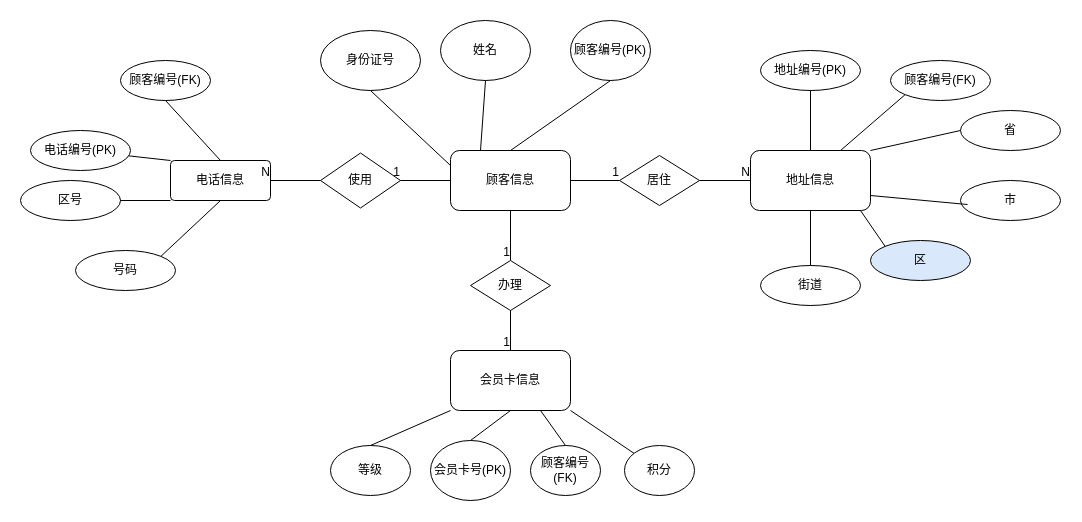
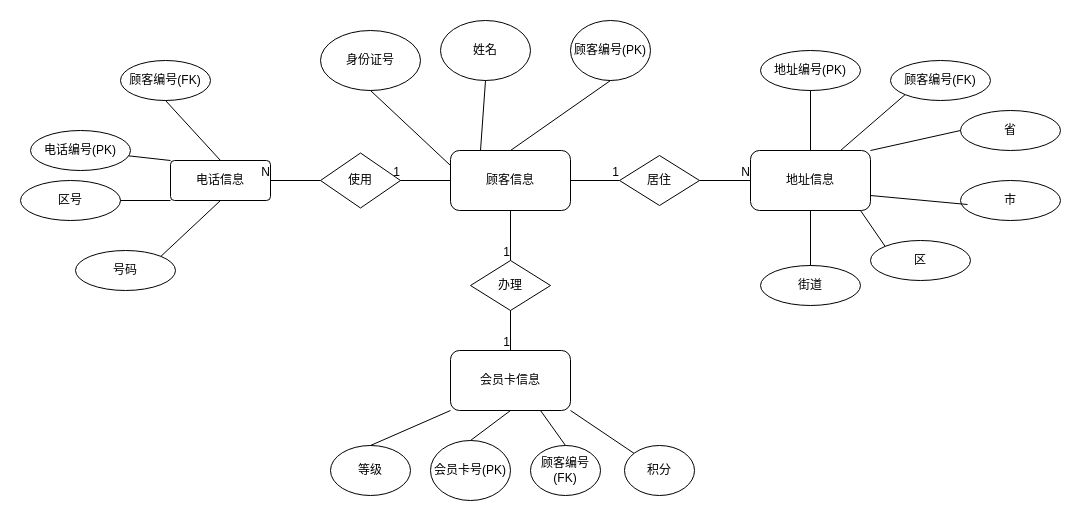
  <mxCell id="0" />
  <mxCell id="1" parent="0" />
  <mxCell id="2" value="顾客信息" style="rounded=1;whiteSpace=wrap;html=1;" vertex="1" parent="1"><mxGeometry x="450" y="150" width="120" height="60" as="geometry" /></mxCell>
  <mxCell id="3" value="会员卡信息" style="rounded=1;whiteSpace=wrap;html=1;" vertex="1" parent="1"><mxGeometry x="450" y="350" width="120" height="60" as="geometry" /></mxCell>
  <mxCell id="4" value="顾客编号(FK)" style="ellipse;whiteSpace=wrap;html=1;" vertex="1" parent="1"><mxGeometry x="530" y="445" width="70" height="50" as="geometry" /></mxCell>
  <mxCell id="5" value="积分" style="ellipse;whiteSpace=wrap;html=1;" vertex="1" parent="1"><mxGeometry x="624" y="445" width="70" height="50" as="geometry" /></mxCell>
  <mxCell id="6" value="会员卡号(PK)" style="ellipse;whiteSpace=wrap;html=1;" vertex="1" parent="1"><mxGeometry x="430" y="440" width="80" height="60" as="geometry" /></mxCell>
  <mxCell id="7" value="等级" style="ellipse;whiteSpace=wrap;html=1;" vertex="1" parent="1"><mxGeometry x="330" y="445" width="80" height="50" as="geometry" /></mxCell>
  <mxCell id="8" value="" style="endArrow=none;html=1;exitX=0;exitY=1;exitDx=0;exitDy=0;entryX=0.5;entryY=0;entryDx=0;entryDy=0;" edge="1" parent="1" source="3" target="7"><mxGeometry width="50" height="50" relative="1" as="geometry"><mxPoint x="570" y="340" as="sourcePoint" /><mxPoint x="620" y="290" as="targetPoint" /></mxGeometry></mxCell>
  <mxCell id="9" value="" style="endArrow=none;html=1;exitX=0.5;exitY=0;exitDx=0;exitDy=0;entryX=0.5;entryY=1;entryDx=0;entryDy=0;" edge="1" parent="1" source="6" target="3"><mxGeometry width="50" height="50" relative="1" as="geometry"><mxPoint x="440" y="340" as="sourcePoint" /><mxPoint x="490" y="290" as="targetPoint" /></mxGeometry></mxCell>
  <mxCell id="10" value="办理" style="rhombus;whiteSpace=wrap;html=1;" vertex="1" parent="1"><mxGeometry x="470" y="260" width="80" height="50" as="geometry" /></mxCell>
  <mxCell id="11" value="" style="endArrow=none;html=1;exitX=1;exitY=1;exitDx=0;exitDy=0;" edge="1" parent="1" source="3" target="5"><mxGeometry width="50" height="50" relative="1" as="geometry"><mxPoint x="510" y="340" as="sourcePoint" /><mxPoint x="560" y="290" as="targetPoint" /></mxGeometry></mxCell>
  <mxCell id="12" value="" style="endArrow=none;html=1;exitX=0.5;exitY=0;exitDx=0;exitDy=0;entryX=0.75;entryY=1;entryDx=0;entryDy=0;" edge="1" parent="1" source="4" target="3"><mxGeometry width="50" height="50" relative="1" as="geometry"><mxPoint x="450" y="340" as="sourcePoint" /><mxPoint x="500" y="290" as="targetPoint" /></mxGeometry></mxCell>
  <mxCell id="13" value="姓名" style="ellipse;whiteSpace=wrap;html=1;" vertex="1" parent="1"><mxGeometry x="440" y="20" width="90" height="60" as="geometry" /></mxCell>
  <mxCell id="14" value="" style="endArrow=none;html=1;exitX=0.5;exitY=1;exitDx=0;exitDy=0;entryX=0.25;entryY=0;entryDx=0;entryDy=0;" edge="1" parent="1" source="13" target="2"><mxGeometry width="50" height="50" relative="1" as="geometry"><mxPoint x="450" y="210" as="sourcePoint" /><mxPoint x="500" y="160" as="targetPoint" /></mxGeometry></mxCell>
  <mxCell id="15" value="顾客编号(PK)" style="ellipse;whiteSpace=wrap;html=1;" vertex="1" parent="1"><mxGeometry x="570" y="20" width="80" height="60" as="geometry" /></mxCell>
  <mxCell id="16" value="" style="endArrow=none;html=1;entryX=0.5;entryY=1;entryDx=0;entryDy=0;exitX=0.5;exitY=0;exitDx=0;exitDy=0;" edge="1" parent="1" source="2" target="15"><mxGeometry width="50" height="50" relative="1" as="geometry"><mxPoint x="480" y="210" as="sourcePoint" /><mxPoint x="530" y="160" as="targetPoint" /></mxGeometry></mxCell>
  <mxCell id="17" value="地址信息" style="rounded=1;whiteSpace=wrap;html=1;" vertex="1" parent="1"><mxGeometry x="750" y="150" width="120" height="60" as="geometry" /></mxCell>
  <mxCell id="18" value="居住" style="rhombus;whiteSpace=wrap;html=1;" vertex="1" parent="1"><mxGeometry x="619" y="155" width="80" height="50" as="geometry" /></mxCell>
  <mxCell id="19" value="使用" style="rhombus;whiteSpace=wrap;html=1;" vertex="1" parent="1"><mxGeometry x="320" y="152.5" width="80" height="55" as="geometry" /></mxCell>
  <mxCell id="20" value="" style="endArrow=none;html=1;rounded=0;exitX=0.5;exitY=1;exitDx=0;exitDy=0;entryX=0.5;entryY=0;entryDx=0;entryDy=0;" edge="1" parent="1" source="2" target="10"><mxGeometry relative="1" as="geometry"><mxPoint x="450" y="260" as="sourcePoint" /><mxPoint x="610" y="260" as="targetPoint" /></mxGeometry></mxCell>
  <mxCell id="21" value="1" style="resizable=0;html=1;align=right;verticalAlign=bottom;" connectable="0" vertex="1" parent="20"><mxGeometry x="1" relative="1" as="geometry" /></mxCell>
  <mxCell id="22" value="" style="endArrow=none;html=1;rounded=0;exitX=1;exitY=0.5;exitDx=0;exitDy=0;" edge="1" parent="1" source="18" target="17"><mxGeometry relative="1" as="geometry"><mxPoint x="650" y="260" as="sourcePoint" /><mxPoint x="810" y="260" as="targetPoint" /></mxGeometry></mxCell>
  <mxCell id="23" value="N" style="resizable=0;html=1;align=right;verticalAlign=bottom;" connectable="0" vertex="1" parent="22"><mxGeometry x="1" relative="1" as="geometry" /></mxCell>
  <mxCell id="24" value="" style="endArrow=none;html=1;rounded=0;exitX=1;exitY=0.5;exitDx=0;exitDy=0;entryX=0;entryY=0.5;entryDx=0;entryDy=0;" edge="1" parent="1" source="2" target="18"><mxGeometry relative="1" as="geometry"><mxPoint x="650" y="260" as="sourcePoint" /><mxPoint x="810" y="260" as="targetPoint" /></mxGeometry></mxCell>
  <mxCell id="25" value="1" style="resizable=0;html=1;align=right;verticalAlign=bottom;" connectable="0" vertex="1" parent="24"><mxGeometry x="1" relative="1" as="geometry" /></mxCell>
  <mxCell id="26" value="" style="endArrow=none;html=1;rounded=0;exitX=0.5;exitY=1;exitDx=0;exitDy=0;entryX=0.5;entryY=0;entryDx=0;entryDy=0;" edge="1" parent="1" source="10" target="3"><mxGeometry relative="1" as="geometry"><mxPoint x="410" y="260" as="sourcePoint" /><mxPoint x="570" y="260" as="targetPoint" /></mxGeometry></mxCell>
  <mxCell id="27" value="1" style="resizable=0;html=1;align=right;verticalAlign=bottom;" connectable="0" vertex="1" parent="26"><mxGeometry x="1" relative="1" as="geometry" /></mxCell>
- <mxCell id="28" value="区" style="ellipse;whiteSpace=wrap;html=1;align=center;fillColor=#dae8fc;" vertex="1" parent="1"><mxGeometry x="870" y="240" width="100" height="40" as="geometry" /></mxCell>
+ <mxCell id="28" value="区" style="ellipse;whiteSpace=wrap;html=1;align=center;" vertex="1" parent="1"><mxGeometry x="870" y="240" width="100" height="40" as="geometry" /></mxCell>
  <mxCell id="29" value="顾客编号(FK)" style="ellipse;whiteSpace=wrap;html=1;align=center;" vertex="1" parent="1"><mxGeometry x="890" y="60" width="100" height="40" as="geometry" /></mxCell>
  <mxCell id="30" value="地址编号(PK)" style="ellipse;whiteSpace=wrap;html=1;align=center;" vertex="1" parent="1"><mxGeometry x="760" y="50" width="100" height="40" as="geometry" /></mxCell>
  <mxCell id="31" value="街道" style="ellipse;whiteSpace=wrap;html=1;align=center;" vertex="1" parent="1"><mxGeometry x="760" y="265" width="100" height="40" as="geometry" /></mxCell>
  <mxCell id="32" value="省" style="ellipse;whiteSpace=wrap;html=1;align=center;" vertex="1" parent="1"><mxGeometry x="960" y="110" width="100" height="40" as="geometry" /></mxCell>
  <mxCell id="33" value="市" style="ellipse;whiteSpace=wrap;html=1;align=center;" vertex="1" parent="1"><mxGeometry x="960" y="180" width="100" height="40" as="geometry" /></mxCell>
  <mxCell id="34" value="" style="endArrow=none;html=1;rounded=0;exitX=0.5;exitY=1;exitDx=0;exitDy=0;entryX=0.5;entryY=0;entryDx=0;entryDy=0;" edge="1" parent="1" source="17" target="31"><mxGeometry relative="1" as="geometry"><mxPoint x="860" y="260" as="sourcePoint" /><mxPoint x="1020" y="260" as="targetPoint" /></mxGeometry></mxCell>
  <mxCell id="35" value="" style="endArrow=none;html=1;rounded=0;exitX=0.5;exitY=0;exitDx=0;exitDy=0;entryX=0.5;entryY=1;entryDx=0;entryDy=0;" edge="1" parent="1" source="17" target="30"><mxGeometry relative="1" as="geometry"><mxPoint x="860" y="260" as="sourcePoint" /><mxPoint x="1020" y="260" as="targetPoint" /></mxGeometry></mxCell>
  <mxCell id="36" value="" style="endArrow=none;html=1;rounded=0;exitX=0.75;exitY=0;exitDx=0;exitDy=0;entryX=0;entryY=1;entryDx=0;entryDy=0;" edge="1" parent="1" source="17" target="29"><mxGeometry relative="1" as="geometry"><mxPoint x="860" y="260" as="sourcePoint" /><mxPoint x="1020" y="260" as="targetPoint" /></mxGeometry></mxCell>
  <mxCell id="37" value="" style="endArrow=none;html=1;rounded=0;exitX=1;exitY=0;exitDx=0;exitDy=0;entryX=0;entryY=0.5;entryDx=0;entryDy=0;" edge="1" parent="1" source="17" target="32"><mxGeometry relative="1" as="geometry"><mxPoint x="860" y="260" as="sourcePoint" /><mxPoint x="1020" y="260" as="targetPoint" /></mxGeometry></mxCell>
  <mxCell id="38" value="" style="endArrow=none;html=1;rounded=0;entryX=0;entryY=0;entryDx=0;entryDy=0;" edge="1" parent="1" target="28"><mxGeometry relative="1" as="geometry"><mxPoint x="860" y="210" as="sourcePoint" /><mxPoint x="1020" y="260" as="targetPoint" /></mxGeometry></mxCell>
  <mxCell id="39" value="" style="endArrow=none;html=1;rounded=0;exitX=1;exitY=0.75;exitDx=0;exitDy=0;entryX=0.07;entryY=0.6;entryDx=0;entryDy=0;entryPerimeter=0;" edge="1" parent="1" source="17" target="33"><mxGeometry relative="1" as="geometry"><mxPoint x="860" y="260" as="sourcePoint" /><mxPoint x="1020" y="260" as="targetPoint" /></mxGeometry></mxCell>
  <mxCell id="40" value="" style="endArrow=none;html=1;rounded=0;exitX=0;exitY=0.5;exitDx=0;exitDy=0;entryX=1;entryY=0.5;entryDx=0;entryDy=0;" edge="1" parent="1" source="2" target="19"><mxGeometry relative="1" as="geometry"><mxPoint x="380" y="260" as="sourcePoint" /><mxPoint x="540" y="260" as="targetPoint" /></mxGeometry></mxCell>
  <mxCell id="41" value="1" style="resizable=0;html=1;align=right;verticalAlign=bottom;" connectable="0" vertex="1" parent="40"><mxGeometry x="1" relative="1" as="geometry" /></mxCell>
  <mxCell id="42" value="电话信息&lt;br&gt;" style="rounded=1;arcSize=10;whiteSpace=wrap;html=1;align=center;" vertex="1" parent="1"><mxGeometry x="170" y="160" width="100" height="40" as="geometry" /></mxCell>
  <mxCell id="43" value="" style="endArrow=none;html=1;rounded=0;exitX=0;exitY=0.5;exitDx=0;exitDy=0;entryX=1;entryY=0.5;entryDx=0;entryDy=0;" edge="1" parent="1" source="19" target="42"><mxGeometry relative="1" as="geometry"><mxPoint x="290" y="260" as="sourcePoint" /><mxPoint x="450" y="260" as="targetPoint" /></mxGeometry></mxCell>
  <mxCell id="44" value="N" style="resizable=0;html=1;align=right;verticalAlign=bottom;" connectable="0" vertex="1" parent="43"><mxGeometry x="1" relative="1" as="geometry" /></mxCell>
  <mxCell id="45" value="顾客编号(FK)" style="ellipse;whiteSpace=wrap;html=1;" vertex="1" parent="1"><mxGeometry x="120" y="60" width="90" height="40" as="geometry" /></mxCell>
  <mxCell id="46" value="" style="endArrow=none;html=1;rounded=0;exitX=0.5;exitY=0;exitDx=0;exitDy=0;entryX=0.5;entryY=1;entryDx=0;entryDy=0;" edge="1" parent="1" source="42" target="45"><mxGeometry relative="1" as="geometry"><mxPoint x="90" y="250" as="sourcePoint" /><mxPoint x="250" y="250" as="targetPoint" /></mxGeometry></mxCell>
  <mxCell id="47" value="号码" style="ellipse;whiteSpace=wrap;html=1;align=center;" vertex="1" parent="1"><mxGeometry x="75" y="250" width="100" height="40" as="geometry" /></mxCell>
  <mxCell id="48" value="区号" style="ellipse;whiteSpace=wrap;html=1;align=center;" vertex="1" parent="1"><mxGeometry x="20" y="180" width="100" height="40" as="geometry" /></mxCell>
  <mxCell id="49" value="电话编号(PK)" style="ellipse;whiteSpace=wrap;html=1;align=center;" vertex="1" parent="1"><mxGeometry x="30" y="130" width="100" height="40" as="geometry" /></mxCell>
  <mxCell id="50" value="" style="endArrow=none;html=1;rounded=0;entryX=0;entryY=0;entryDx=0;entryDy=0;" edge="1" parent="1" source="49" target="42"><mxGeometry relative="1" as="geometry"><mxPoint x="90" y="250" as="sourcePoint" /><mxPoint x="250" y="250" as="targetPoint" /></mxGeometry></mxCell>
  <mxCell id="51" value="" style="endArrow=none;html=1;rounded=0;exitX=1;exitY=0.5;exitDx=0;exitDy=0;entryX=0;entryY=1;entryDx=0;entryDy=0;" edge="1" parent="1" source="48" target="42"><mxGeometry relative="1" as="geometry"><mxPoint x="100" y="230" as="sourcePoint" /><mxPoint x="260" y="230" as="targetPoint" /></mxGeometry></mxCell>
  <mxCell id="52" value="" style="endArrow=none;html=1;rounded=0;exitX=1;exitY=0;exitDx=0;exitDy=0;entryX=0.5;entryY=1;entryDx=0;entryDy=0;" edge="1" parent="1" source="47" target="42"><mxGeometry relative="1" as="geometry"><mxPoint x="90" y="250" as="sourcePoint" /><mxPoint x="250" y="250" as="targetPoint" /></mxGeometry></mxCell>
  <mxCell id="53" value="身份证号" style="ellipse;whiteSpace=wrap;html=1;" vertex="1" parent="1"><mxGeometry x="320" y="30" width="100" height="60" as="geometry" /></mxCell>
  <mxCell id="54" value="" style="endArrow=none;html=1;exitX=0;exitY=0.25;exitDx=0;exitDy=0;entryX=0.5;entryY=1;entryDx=0;entryDy=0;" edge="1" parent="1" source="2" target="53"><mxGeometry width="50" height="50" relative="1" as="geometry"><mxPoint x="460" y="280" as="sourcePoint" /><mxPoint x="510" y="230" as="targetPoint" /></mxGeometry></mxCell>
